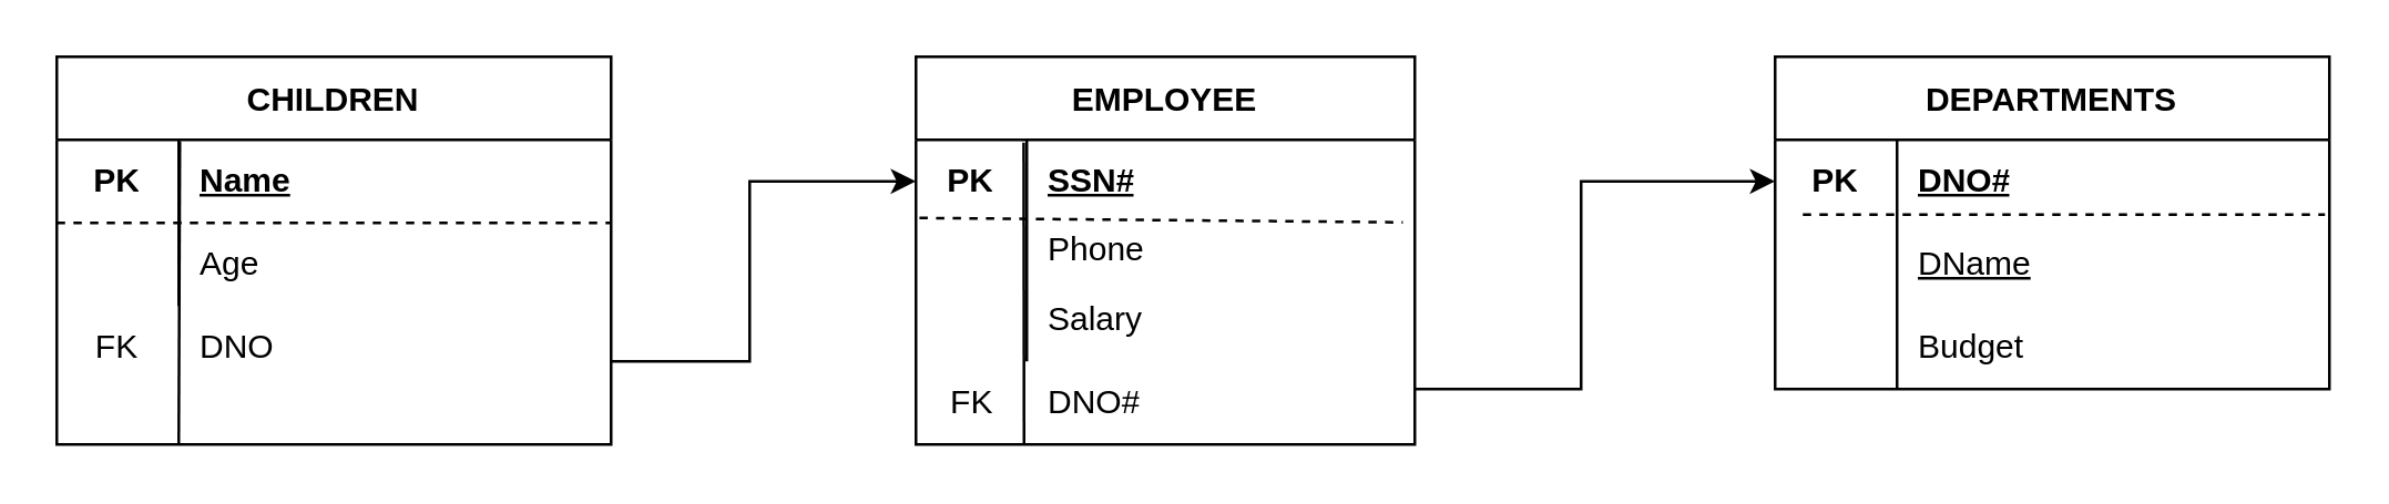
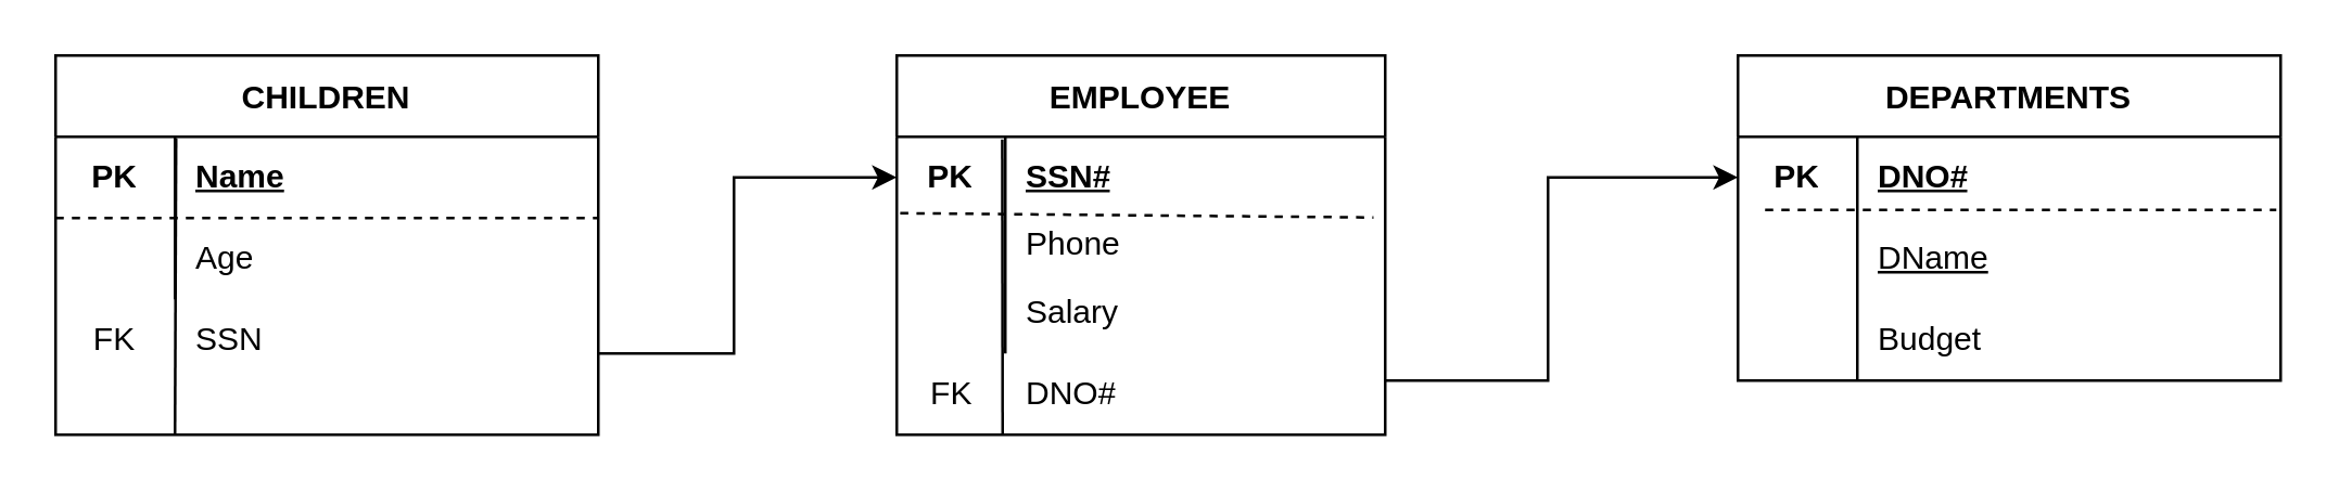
  <mxCell id="0" />
  <mxCell id="1" parent="0" />
  <mxCell id="2" value="DEPARTMENTS" style="shape=table;startSize=30;container=1;collapsible=0;childLayout=tableLayout;fixedRows=1;rowLines=0;fontStyle=1;" vertex="1" parent="1"><mxGeometry x="640" y="20" width="200" height="120" as="geometry" /></mxCell>
  <mxCell id="3" value="" style="shape=tableRow;horizontal=0;startSize=0;swimlaneHead=0;swimlaneBody=0;top=0;left=0;bottom=0;right=0;collapsible=0;dropTarget=0;fillColor=none;points=[[0,0.5],[1,0.5]];portConstraint=eastwest;" vertex="1" parent="2"><mxGeometry y="30" width="200" height="30" as="geometry" /></mxCell>
  <mxCell id="4" value="&lt;b&gt;PK&lt;/b&gt;" style="shape=partialRectangle;html=1;whiteSpace=wrap;connectable=0;fillColor=none;top=0;left=0;bottom=0;right=0;overflow=hidden;pointerEvents=1;" vertex="1" parent="3"><mxGeometry width="44" height="30" as="geometry"><mxRectangle width="44" height="30" as="alternateBounds" /></mxGeometry></mxCell>
  <mxCell id="5" value="&lt;b&gt;&lt;u&gt;DNO#&lt;/u&gt;&lt;/b&gt;" style="shape=partialRectangle;html=1;whiteSpace=wrap;connectable=0;fillColor=none;top=0;left=0;bottom=0;right=0;align=left;spacingLeft=6;overflow=hidden;" vertex="1" parent="3"><mxGeometry x="44" width="156" height="30" as="geometry"><mxRectangle width="156" height="30" as="alternateBounds" /></mxGeometry></mxCell>
  <mxCell id="6" value="" style="shape=tableRow;horizontal=0;startSize=0;swimlaneHead=0;swimlaneBody=0;top=0;left=0;bottom=0;right=0;collapsible=0;dropTarget=0;fillColor=none;points=[[0,0.5],[1,0.5]];portConstraint=eastwest;" vertex="1" parent="2"><mxGeometry y="60" width="200" height="30" as="geometry" /></mxCell>
  <mxCell id="7" value="" style="shape=partialRectangle;html=1;whiteSpace=wrap;connectable=0;fillColor=none;top=0;left=0;bottom=0;right=0;overflow=hidden;" vertex="1" parent="6"><mxGeometry width="44" height="30" as="geometry"><mxRectangle width="44" height="30" as="alternateBounds" /></mxGeometry></mxCell>
  <mxCell id="8" value="&lt;u style=&quot;&quot;&gt;DName&lt;/u&gt;" style="shape=partialRectangle;html=1;whiteSpace=wrap;connectable=0;fillColor=none;top=0;left=0;bottom=0;right=0;align=left;spacingLeft=6;overflow=hidden;" vertex="1" parent="6"><mxGeometry x="44" width="156" height="30" as="geometry"><mxRectangle width="156" height="30" as="alternateBounds" /></mxGeometry></mxCell>
  <mxCell id="9" value="" style="shape=tableRow;horizontal=0;startSize=0;swimlaneHead=0;swimlaneBody=0;top=0;left=0;bottom=0;right=0;collapsible=0;dropTarget=0;fillColor=none;points=[[0,0.5],[1,0.5]];portConstraint=eastwest;" vertex="1" parent="2"><mxGeometry y="90" width="200" height="30" as="geometry" /></mxCell>
  <mxCell id="10" value="" style="shape=partialRectangle;html=1;whiteSpace=wrap;connectable=0;fillColor=none;top=0;left=0;bottom=0;right=0;overflow=hidden;" vertex="1" parent="9"><mxGeometry width="44" height="30" as="geometry"><mxRectangle width="44" height="30" as="alternateBounds" /></mxGeometry></mxCell>
  <mxCell id="11" value="Budget" style="shape=partialRectangle;html=1;whiteSpace=wrap;connectable=0;fillColor=none;top=0;left=0;bottom=0;right=0;align=left;spacingLeft=6;overflow=hidden;" vertex="1" parent="9"><mxGeometry x="44" width="156" height="30" as="geometry"><mxRectangle width="156" height="30" as="alternateBounds" /></mxGeometry></mxCell>
  <mxCell id="12" value="" style="endArrow=none;dashed=1;html=1;rounded=0;entryX=0.992;entryY=-0.1;entryDx=0;entryDy=0;entryPerimeter=0;" edge="1" parent="2" target="6"><mxGeometry width="50" height="50" relative="1" as="geometry"><mxPoint x="10" y="57" as="sourcePoint" /><mxPoint x="-90" y="30" as="targetPoint" /></mxGeometry></mxCell>
  <mxCell id="13" value="EMPLOYEE" style="shape=table;startSize=30;container=1;collapsible=0;childLayout=tableLayout;fixedRows=1;rowLines=0;fontStyle=1;" vertex="1" parent="1"><mxGeometry x="330" y="20" width="180" height="140" as="geometry" /></mxCell>
  <mxCell id="14" value="" style="shape=tableRow;horizontal=0;startSize=0;swimlaneHead=0;swimlaneBody=0;top=0;left=0;bottom=0;right=0;collapsible=0;dropTarget=0;fillColor=none;points=[[0,0.5],[1,0.5]];portConstraint=eastwest;" vertex="1" parent="13"><mxGeometry y="30" width="180" height="30" as="geometry" /></mxCell>
  <mxCell id="15" value="&lt;b&gt;PK&lt;/b&gt;" style="shape=partialRectangle;html=1;whiteSpace=wrap;connectable=0;fillColor=none;top=0;left=0;bottom=0;right=0;overflow=hidden;pointerEvents=1;" vertex="1" parent="14"><mxGeometry width="40" height="30" as="geometry"><mxRectangle width="40" height="30" as="alternateBounds" /></mxGeometry></mxCell>
  <mxCell id="16" value="&lt;b&gt;&lt;u&gt;SSN#&lt;/u&gt;&lt;/b&gt;" style="shape=partialRectangle;html=1;whiteSpace=wrap;connectable=0;fillColor=none;top=0;left=0;bottom=0;right=0;align=left;spacingLeft=6;overflow=hidden;" vertex="1" parent="14"><mxGeometry x="40" width="140" height="30" as="geometry"><mxRectangle width="140" height="30" as="alternateBounds" /></mxGeometry></mxCell>
  <mxCell id="17" value="" style="shape=tableRow;horizontal=0;startSize=0;swimlaneHead=0;swimlaneBody=0;top=0;left=0;bottom=0;right=0;collapsible=0;dropTarget=0;fillColor=none;points=[[0,0.5],[1,0.5]];portConstraint=eastwest;" vertex="1" parent="13"><mxGeometry y="60" width="180" height="20" as="geometry" /></mxCell>
  <mxCell id="18" value="" style="shape=partialRectangle;html=1;whiteSpace=wrap;connectable=0;fillColor=none;top=0;left=0;bottom=0;right=0;overflow=hidden;" vertex="1" parent="17"><mxGeometry width="40" height="20" as="geometry"><mxRectangle width="40" height="20" as="alternateBounds" /></mxGeometry></mxCell>
  <mxCell id="19" value="Phone" style="shape=partialRectangle;html=1;whiteSpace=wrap;connectable=0;fillColor=none;top=0;left=0;bottom=0;right=0;align=left;spacingLeft=6;overflow=hidden;" vertex="1" parent="17"><mxGeometry x="40" width="140" height="20" as="geometry"><mxRectangle width="140" height="20" as="alternateBounds" /></mxGeometry></mxCell>
  <mxCell id="20" value="" style="shape=tableRow;horizontal=0;startSize=0;swimlaneHead=0;swimlaneBody=0;top=0;left=0;bottom=0;right=0;collapsible=0;dropTarget=0;fillColor=none;points=[[0,0.5],[1,0.5]];portConstraint=eastwest;" vertex="1" parent="13"><mxGeometry y="80" width="180" height="30" as="geometry" /></mxCell>
  <mxCell id="21" value="" style="shape=partialRectangle;html=1;whiteSpace=wrap;connectable=0;fillColor=none;top=0;left=0;bottom=0;right=0;overflow=hidden;" vertex="1" parent="20"><mxGeometry width="40" height="30" as="geometry"><mxRectangle width="40" height="30" as="alternateBounds" /></mxGeometry></mxCell>
  <mxCell id="22" value="Salary" style="shape=partialRectangle;html=1;whiteSpace=wrap;connectable=0;fillColor=none;top=0;left=0;bottom=0;right=0;align=left;spacingLeft=6;overflow=hidden;" vertex="1" parent="20"><mxGeometry x="40" width="140" height="30" as="geometry"><mxRectangle width="140" height="30" as="alternateBounds" /></mxGeometry></mxCell>
  <mxCell id="23" value="" style="endArrow=none;dashed=1;html=1;rounded=0;exitX=0.007;exitY=0.94;exitDx=0;exitDy=0;exitPerimeter=0;entryX=0.976;entryY=0.993;entryDx=0;entryDy=0;entryPerimeter=0;" edge="1" parent="13" source="14" target="14"><mxGeometry width="50" height="50" relative="1" as="geometry"><mxPoint x="400" y="150" as="sourcePoint" /><mxPoint x="450" y="100" as="targetPoint" /></mxGeometry></mxCell>
  <mxCell id="24" value="" style="endArrow=none;html=1;rounded=0;exitX=0.216;exitY=0.033;exitDx=0;exitDy=0;exitPerimeter=0;" edge="1" parent="1" source="14"><mxGeometry width="50" height="50" relative="1" as="geometry"><mxPoint x="600" y="160" as="sourcePoint" /><mxPoint x="369" y="160" as="targetPoint" /></mxGeometry></mxCell>
  <mxCell id="25" value="CHILDREN" style="shape=table;startSize=30;container=1;collapsible=0;childLayout=tableLayout;fixedRows=1;rowLines=0;fontStyle=1;" vertex="1" parent="1"><mxGeometry x="20" y="20" width="200" height="140" as="geometry" /></mxCell>
  <mxCell id="26" value="" style="shape=tableRow;horizontal=0;startSize=0;swimlaneHead=0;swimlaneBody=0;top=0;left=0;bottom=0;right=0;collapsible=0;dropTarget=0;fillColor=none;points=[[0,0.5],[1,0.5]];portConstraint=eastwest;" vertex="1" parent="25"><mxGeometry y="30" width="200" height="30" as="geometry" /></mxCell>
  <mxCell id="27" value="&lt;b&gt;PK&lt;/b&gt;" style="shape=partialRectangle;html=1;whiteSpace=wrap;connectable=0;fillColor=none;top=0;left=0;bottom=0;right=0;overflow=hidden;pointerEvents=1;" vertex="1" parent="26"><mxGeometry width="44" height="30" as="geometry"><mxRectangle width="44" height="30" as="alternateBounds" /></mxGeometry></mxCell>
  <mxCell id="28" value="&lt;b&gt;&lt;u&gt;Name&lt;/u&gt;&lt;/b&gt;" style="shape=partialRectangle;html=1;whiteSpace=wrap;connectable=0;fillColor=none;top=0;left=0;bottom=0;right=0;align=left;spacingLeft=6;overflow=hidden;" vertex="1" parent="26"><mxGeometry x="44" width="156" height="30" as="geometry"><mxRectangle width="156" height="30" as="alternateBounds" /></mxGeometry></mxCell>
  <mxCell id="29" value="" style="shape=tableRow;horizontal=0;startSize=0;swimlaneHead=0;swimlaneBody=0;top=0;left=0;bottom=0;right=0;collapsible=0;dropTarget=0;fillColor=none;points=[[0,0.5],[1,0.5]];portConstraint=eastwest;" vertex="1" parent="25"><mxGeometry y="60" width="200" height="30" as="geometry" /></mxCell>
  <mxCell id="30" value="" style="shape=partialRectangle;html=1;whiteSpace=wrap;connectable=0;fillColor=none;top=0;left=0;bottom=0;right=0;overflow=hidden;" vertex="1" parent="29"><mxGeometry width="44" height="30" as="geometry"><mxRectangle width="44" height="30" as="alternateBounds" /></mxGeometry></mxCell>
  <mxCell id="31" value="Age" style="shape=partialRectangle;html=1;whiteSpace=wrap;connectable=0;fillColor=none;top=0;left=0;bottom=0;right=0;align=left;spacingLeft=6;overflow=hidden;" vertex="1" parent="29"><mxGeometry x="44" width="156" height="30" as="geometry"><mxRectangle width="156" height="30" as="alternateBounds" /></mxGeometry></mxCell>
  <mxCell id="32" value="" style="endArrow=none;html=1;rounded=0;entryX=0.222;entryY=0.02;entryDx=0;entryDy=0;entryPerimeter=0;" edge="1" parent="25" target="26"><mxGeometry width="50" height="50" relative="1" as="geometry"><mxPoint x="44" y="140" as="sourcePoint" /><mxPoint x="47" y="140" as="targetPoint" /></mxGeometry></mxCell>
  <mxCell id="33" value="" style="endArrow=none;dashed=1;html=1;rounded=0;exitX=0;exitY=1;exitDx=0;exitDy=0;exitPerimeter=0;entryX=1;entryY=0;entryDx=0;entryDy=0;entryPerimeter=0;" edge="1" parent="25" source="26" target="29"><mxGeometry width="50" height="50" relative="1" as="geometry"><mxPoint x="330" y="80" as="sourcePoint" /><mxPoint x="380" y="30" as="targetPoint" /></mxGeometry></mxCell>
  <mxCell id="34" value="FK" style="text;html=1;align=center;verticalAlign=middle;resizable=0;points=[];autosize=1;strokeColor=none;fillColor=none;" vertex="1" parent="1"><mxGeometry x="330" y="130" width="40" height="30" as="geometry" /></mxCell>
  <mxCell id="35" value="DNO#" style="shape=partialRectangle;html=1;whiteSpace=wrap;connectable=0;fillColor=none;top=0;left=0;bottom=0;right=0;align=left;spacingLeft=6;overflow=hidden;" vertex="1" parent="1"><mxGeometry x="370" y="130" width="140" height="30" as="geometry"><mxRectangle width="140" height="30" as="alternateBounds" /></mxGeometry></mxCell>
  <mxCell id="36" value="" style="shape=tableRow;horizontal=0;startSize=0;swimlaneHead=0;swimlaneBody=0;top=0;left=0;bottom=0;right=0;collapsible=0;dropTarget=0;fillColor=none;points=[[0,0.5],[1,0.5]];portConstraint=eastwest;" vertex="1" parent="1"><mxGeometry x="20" y="110" width="200" height="30" as="geometry" /></mxCell>
  <mxCell id="37" value="FK" style="shape=partialRectangle;html=1;whiteSpace=wrap;connectable=0;fillColor=none;top=0;left=0;bottom=0;right=0;overflow=hidden;" vertex="1" parent="36"><mxGeometry width="44" height="30" as="geometry"><mxRectangle width="44" height="30" as="alternateBounds" /></mxGeometry></mxCell>
- <mxCell id="38" value="DNO" style="shape=partialRectangle;html=1;whiteSpace=wrap;connectable=0;fillColor=none;top=0;left=0;bottom=0;right=0;align=left;spacingLeft=6;overflow=hidden;" vertex="1" parent="1"><mxGeometry x="64" y="110" width="156" height="30" as="geometry"><mxRectangle width="156" height="30" as="alternateBounds" /></mxGeometry></mxCell>
+ <mxCell id="38" value="SSN" style="shape=partialRectangle;html=1;whiteSpace=wrap;connectable=0;fillColor=none;top=0;left=0;bottom=0;right=0;align=left;spacingLeft=6;overflow=hidden;" vertex="1" parent="1"><mxGeometry x="64" y="110" width="156" height="30" as="geometry"><mxRectangle width="156" height="30" as="alternateBounds" /></mxGeometry></mxCell>
  <mxCell id="39" value="" style="endArrow=classic;html=1;rounded=0;entryX=0;entryY=0.5;entryDx=0;entryDy=0;" edge="1" parent="1" target="14"><mxGeometry width="50" height="50" relative="1" as="geometry"><mxPoint x="220" y="130" as="sourcePoint" /><mxPoint x="400" y="50" as="targetPoint" /><Array as="points"><mxPoint x="270" y="130" /><mxPoint x="270" y="65" /></Array></mxGeometry></mxCell>
  <mxCell id="40" value="" style="endArrow=classic;html=1;rounded=0;entryX=0;entryY=0.5;entryDx=0;entryDy=0;" edge="1" parent="1" target="3"><mxGeometry width="50" height="50" relative="1" as="geometry"><mxPoint x="510" y="140" as="sourcePoint" /><mxPoint x="400" y="50" as="targetPoint" /><Array as="points"><mxPoint x="570" y="140" /><mxPoint x="570" y="65" /></Array></mxGeometry></mxCell>
